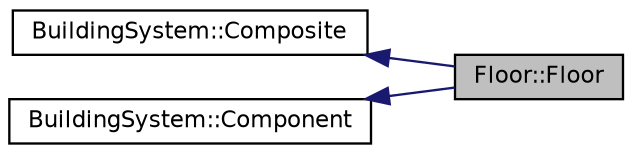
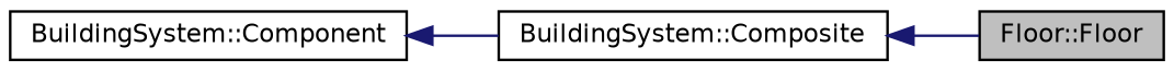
  digraph {
    rankdir=LR
    node [color=black fillcolor=white fontname=Helvetica fontsize=10 shape=record style=filled]
    edge [color=midnightblue dir=back fontname=Helvetica fontsize=10 labelfontname=Helvetica labelfontsize=10 style=solid]
    n1 [fillcolor=grey75 fontcolor=black height=0.2 label="Floor::Floor" width=0.4]
    n2 [height=0.2 label="BuildingSystem::Composite" width=0.4]
    n3 [height=0.2 label="BuildingSystem::Component" width=0.4]
    n2 -> n1
-   n3 -> n1
+   n3 -> n2
  }
